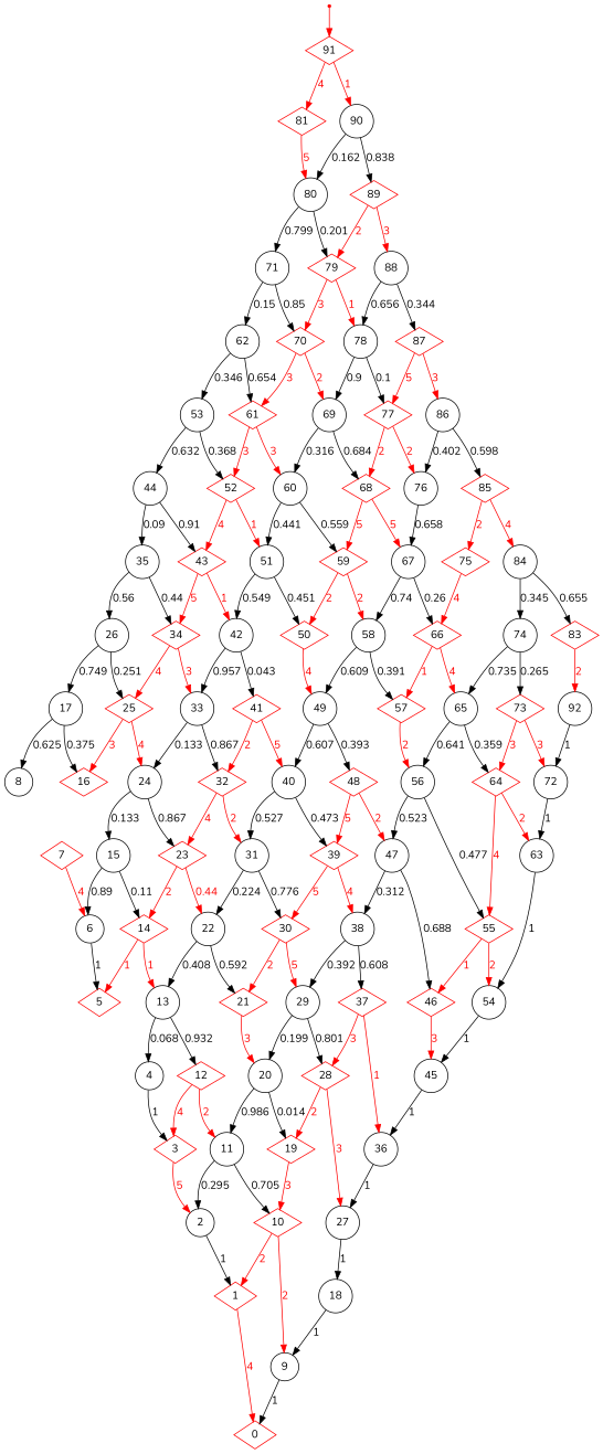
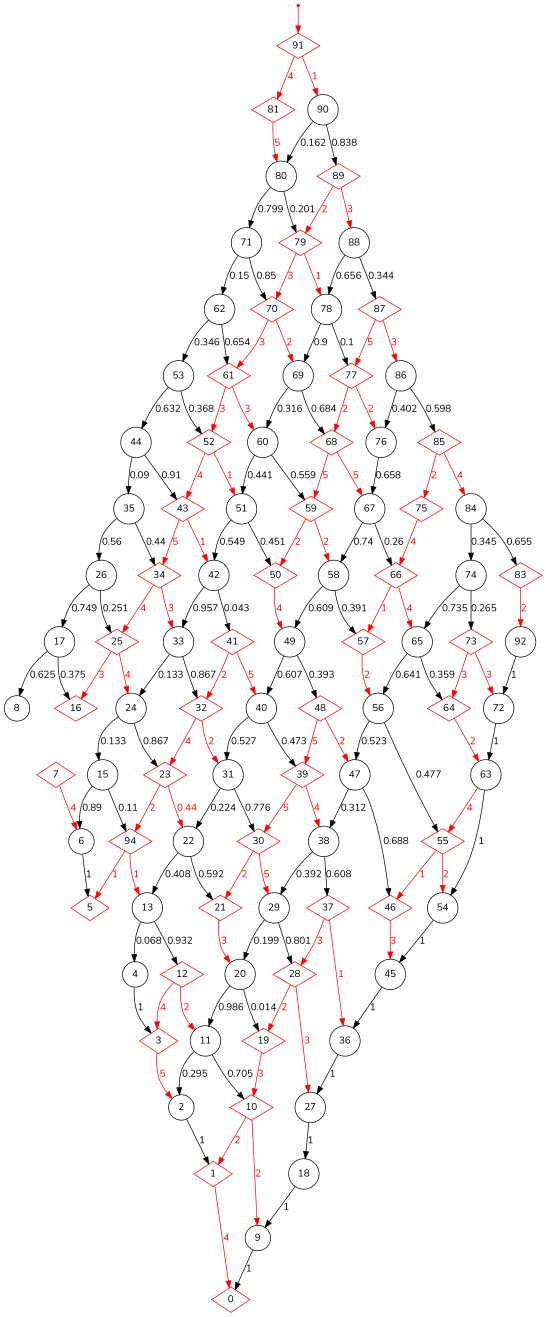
  digraph {
    fontname=Nunito
    node [color=black fontname=Nunito shape=circle]
    edge [color=black fontcolor=black fontname=Nunito]
    n1 [color=red label=0 shape=diamond]
    n2 [color=red label=1 shape=diamond]
    n3 [label=2]
    n4 [color=red label=3 shape=diamond]
    n5 [label=4]
    n6 [color=red label=5 shape=diamond]
    n7 [label=6]
    n8 [color=red label=7 shape=diamond]
    n9 [label=8]
    n10 [label=9]
    n11 [color=red label=10 shape=diamond]
    n12 [label=11]
    n13 [color=red label=12 shape=diamond]
    n14 [label=13]
-   n15 [color=red label=14 shape=diamond]
+   n15 [color=red label=94 shape=diamond]
    n16 [label=15]
    n17 [color=red label=16 shape=diamond]
    n18 [label=17]
    n19 [label=18]
    n20 [color=red label=19 shape=diamond]
    n21 [label=20]
    n22 [color=red label=21 shape=diamond]
    n23 [label=22]
    n24 [color=red label=23 shape=diamond]
    n25 [label=24]
    n26 [color=red label=25 shape=diamond]
    n27 [label=26]
    n28 [label=27]
    n29 [color=red label=28 shape=diamond]
    n30 [label=29]
    n31 [color=red label=30 shape=diamond]
    n32 [label=31]
    n33 [color=red label=32 shape=diamond]
    n34 [label=33]
    n35 [color=red label=34 shape=diamond]
    n36 [label=35]
    n37 [label=36]
    n38 [color=red label=37 shape=diamond]
    n39 [label=38]
    n40 [color=red label=39 shape=diamond]
    n41 [label=40]
    n42 [color=red label=41 shape=diamond]
    n43 [label=42]
    n44 [color=red label=43 shape=diamond]
    n45 [label=44]
    n46 [label=45]
    n47 [color=red label=46 shape=diamond]
    n48 [label=47]
    n49 [color=red label=48 shape=diamond]
    n50 [label=49]
    n51 [color=red label=50 shape=diamond]
    n52 [label=51]
    n53 [color=red label=52 shape=diamond]
    n54 [label=53]
    n55 [label=54]
    n56 [color=red label=55 shape=diamond]
    n57 [label=56]
    n58 [color=red label=57 shape=diamond]
    n59 [label=58]
    n60 [color=red label=59 shape=diamond]
    n61 [label=60]
    n62 [color=red label=61 shape=diamond]
    n63 [label=62]
    n64 [label=63]
    n65 [color=red label=64 shape=diamond]
    n66 [label=65]
    n67 [color=red label=66 shape=diamond]
    n68 [label=67]
    n69 [color=red label=68 shape=diamond]
    n70 [label=69]
    n71 [color=red label=70 shape=diamond]
    n72 [label=71]
    n73 [label=72]
    n74 [color=red label=73 shape=diamond]
    n75 [label=74]
    n76 [color=red label=75 shape=diamond]
    n77 [label=76]
    n78 [color=red label=77 shape=diamond]
    n79 [label=78]
    n80 [color=red label=79 shape=diamond]
    n81 [label=80]
    n82 [color=red label=81 shape=diamond]
    n83 [label=92]
    n84 [color=red label=83 shape=diamond]
    n85 [label=84]
    n86 [color=red label=85 shape=diamond]
    n87 [label=86]
    n88 [color=red label=87 shape=diamond]
    n89 [label=88]
    n90 [color=red label=89 shape=diamond]
    n91 [label=90]
    n92 [color=red label=91 shape=diamond]
    "91i" [color=red shape=point]
    n2 -> n1 [color=red fontcolor=red label=4]
    n3 -> n2 [label=1]
    n4 -> n3 [color=red fontcolor=red label=5]
    n5 -> n4 [label=1]
    n7 -> n6 [label=1]
    n8 -> n7 [color=red fontcolor=red label=4]
    n10 -> n1 [label=1]
    n11 -> n2 [color=red fontcolor=red label=2]
    n11 -> n10 [color=red fontcolor=red label=2]
    n12 -> n3 [label=0.295]
    n12 -> n11 [label=0.705]
    n13 -> n4 [color=red fontcolor=red label=4]
    n13 -> n12 [color=red fontcolor=red label=2]
    n14 -> n5 [label=0.068]
    n14 -> n13 [label=0.932]
    n15 -> n6 [color=red fontcolor=red label=1]
    n15 -> n14 [color=red fontcolor=red label=1]
    n16 -> n7 [label=0.89]
    n16 -> n15 [label=0.11]
    n18 -> n9 [label=0.625]
    n18 -> n17 [label=0.375]
    n19 -> n10 [label=1]
    n20 -> n11 [color=red fontcolor=red label=3]
    n21 -> n12 [label=0.986]
    n21 -> n20 [label=0.014]
    n22 -> n21 [color=red fontcolor=red label=3]
    n23 -> n14 [label=0.408]
    n23 -> n22 [label=0.592]
    n24 -> n15 [color=red fontcolor=red label=2]
    n24 -> n23 [color=red fontcolor=red label=0.44]
    n25 -> n16 [label=0.133]
    n25 -> n24 [label=0.867]
    n26 -> n17 [color=red fontcolor=red label=3]
    n26 -> n25 [color=red fontcolor=red label=4]
    n27 -> n18 [label=0.749]
    n27 -> n26 [label=0.251]
    n28 -> n19 [label=1]
    n29 -> n20 [color=red fontcolor=red label=2]
    n29 -> n28 [color=red fontcolor=red label=3]
    n30 -> n21 [label=0.199]
    n30 -> n29 [label=0.801]
    n31 -> n22 [color=red fontcolor=red label=2]
    n31 -> n30 [color=red fontcolor=red label=5]
    n32 -> n23 [label=0.224]
    n32 -> n31 [label=0.776]
    n33 -> n24 [color=red fontcolor=red label=4]
    n33 -> n32 [color=red fontcolor=red label=2]
    n34 -> n25 [label=0.133]
    n34 -> n33 [label=0.867]
    n35 -> n26 [color=red fontcolor=red label=4]
    n35 -> n34 [color=red fontcolor=red label=3]
    n36 -> n27 [label=0.56]
    n36 -> n35 [label=0.44]
    n37 -> n28 [label=1]
    n38 -> n29 [color=red fontcolor=red label=3]
    n38 -> n37 [color=red fontcolor=red label=1]
    n39 -> n30 [label=0.392]
    n39 -> n38 [label=0.608]
    n40 -> n31 [color=red fontcolor=red label=5]
    n40 -> n39 [color=red fontcolor=red label=4]
    n41 -> n32 [label=0.527]
    n41 -> n40 [label=0.473]
    n42 -> n33 [color=red fontcolor=red label=2]
    n42 -> n41 [color=red fontcolor=red label=5]
    n43 -> n34 [label=0.957]
    n43 -> n42 [label=0.043]
    n44 -> n35 [color=red fontcolor=red label=5]
    n44 -> n43 [color=red fontcolor=red label=1]
    n45 -> n36 [label=0.09]
    n45 -> n44 [label=0.91]
    n46 -> n37 [label=1]
    n47 -> n46 [color=red fontcolor=red label=3]
    n48 -> n39 [label=0.312]
    n48 -> n47 [label=0.688]
    n49 -> n40 [color=red fontcolor=red label=5]
    n49 -> n48 [color=red fontcolor=red label=2]
    n50 -> n41 [label=0.607]
    n50 -> n49 [label=0.393]
    n51 -> n50 [color=red fontcolor=red label=4]
    n52 -> n43 [label=0.549]
    n52 -> n51 [label=0.451]
    n53 -> n44 [color=red fontcolor=red label=4]
    n53 -> n52 [color=red fontcolor=red label=1]
    n54 -> n45 [label=0.632]
    n54 -> n53 [label=0.368]
    n55 -> n46 [label=1]
    n56 -> n47 [color=red fontcolor=red label=1]
    n56 -> n55 [color=red fontcolor=red label=2]
    n57 -> n48 [label=0.523]
    n57 -> n56 [label=0.477]
    n58 -> n57 [color=red fontcolor=red label=2]
    n59 -> n50 [label=0.609]
    n59 -> n58 [label=0.391]
    n60 -> n51 [color=red fontcolor=red label=2]
    n60 -> n59 [color=red fontcolor=red label=2]
    n61 -> n52 [label=0.441]
    n61 -> n60 [label=0.559]
    n62 -> n53 [color=red fontcolor=red label=3]
    n62 -> n61 [color=red fontcolor=red label=3]
    n63 -> n54 [label=0.346]
    n63 -> n62 [label=0.654]
    n64 -> n55 [label=1]
-   n65 -> n56 [color=red fontcolor=red label=4]
+   n64 -> n56 [color=red fontcolor=red label=4]
    n65 -> n64 [color=red fontcolor=red label=2]
    n66 -> n57 [label=0.641]
    n66 -> n65 [label=0.359]
    n67 -> n58 [color=red fontcolor=red label=1]
    n67 -> n66 [color=red fontcolor=red label=4]
    n68 -> n59 [label=0.74]
    n68 -> n67 [label=0.26]
    n69 -> n60 [color=red fontcolor=red label=5]
    n69 -> n68 [color=red fontcolor=red label=5]
    n70 -> n61 [label=0.316]
    n70 -> n69 [label=0.684]
    n71 -> n62 [color=red fontcolor=red label=3]
    n71 -> n70 [color=red fontcolor=red label=2]
    n72 -> n63 [label=0.15]
    n72 -> n71 [label=0.85]
    n73 -> n64 [label=1]
    n74 -> n65 [color=red fontcolor=red label=3]
    n74 -> n73 [color=red fontcolor=red label=3]
    n75 -> n66 [label=0.735]
    n75 -> n74 [label=0.265]
    n76 -> n67 [color=red fontcolor=red label=4]
    n77 -> n68 [label=0.658]
    n78 -> n69 [color=red fontcolor=red label=2]
    n78 -> n77 [color=red fontcolor=red label=2]
    n79 -> n70 [label=0.9]
    n79 -> n78 [label=0.1]
    n80 -> n71 [color=red fontcolor=red label=3]
    n80 -> n79 [color=red fontcolor=red label=1]
    n81 -> n72 [label=0.799]
    n81 -> n80 [label=0.201]
    n82 -> n81 [color=red fontcolor=red label=5]
    n83 -> n73 [label=1]
    n84 -> n83 [color=red fontcolor=red label=2]
    n85 -> n75 [label=0.345]
    n85 -> n84 [label=0.655]
    n86 -> n76 [color=red fontcolor=red label=2]
    n86 -> n85 [color=red fontcolor=red label=4]
    n87 -> n77 [label=0.402]
    n87 -> n86 [label=0.598]
    n88 -> n78 [color=red fontcolor=red label=5]
    n88 -> n87 [color=red fontcolor=red label=3]
    n89 -> n79 [label=0.656]
    n89 -> n88 [label=0.344]
    n90 -> n80 [color=red fontcolor=red label=2]
    n90 -> n89 [color=red fontcolor=red label=3]
    n91 -> n81 [label=0.162]
    n91 -> n90 [label=0.838]
    n92 -> n82 [color=red fontcolor=red label=4]
    n92 -> n91 [color=red fontcolor=red label=1]
    "91i" -> n92 [color=red fontcolor=""]
  }
